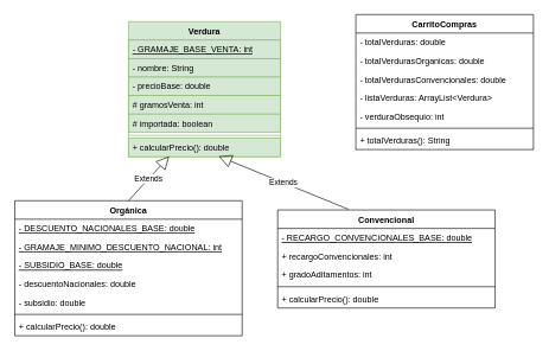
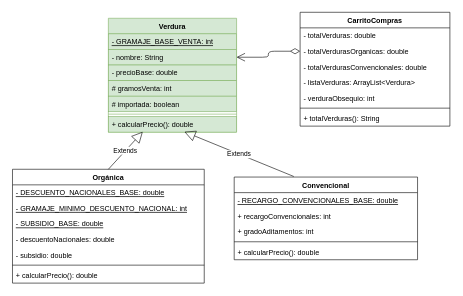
  <mxCell id="0" />
  <mxCell id="1" parent="0" />
  <mxCell id="2" value="Verdura" style="swimlane;fontStyle=1;align=center;verticalAlign=top;childLayout=stackLayout;horizontal=1;startSize=26;horizontalStack=0;resizeParent=1;resizeParentMax=0;resizeLast=0;collapsible=1;marginBottom=0;fillColor=#d5e8d4;strokeColor=#82b366;" parent="1" vertex="1"><mxGeometry x="180" y="30" width="214" height="190" as="geometry" /></mxCell>
  <mxCell id="3" value="- GRAMAJE_BASE_VENTA: int" style="text;strokeColor=#82b366;fillColor=#d5e8d4;align=left;verticalAlign=top;spacingLeft=4;spacingRight=4;overflow=hidden;rotatable=0;points=[[0,0.5],[1,0.5]];portConstraint=eastwest;fontStyle=4" parent="2" vertex="1"><mxGeometry y="26" width="214" height="26" as="geometry" /></mxCell>
  <mxCell id="4" value="- nombre: String" style="text;strokeColor=#82b366;fillColor=#d5e8d4;align=left;verticalAlign=top;spacingLeft=4;spacingRight=4;overflow=hidden;rotatable=0;points=[[0,0.5],[1,0.5]];portConstraint=eastwest;" parent="2" vertex="1"><mxGeometry y="52" width="214" height="26" as="geometry" /></mxCell>
  <mxCell id="5" value="- precioBase: double" style="text;strokeColor=#82b366;fillColor=#d5e8d4;align=left;verticalAlign=top;spacingLeft=4;spacingRight=4;overflow=hidden;rotatable=0;points=[[0,0.5],[1,0.5]];portConstraint=eastwest;" parent="2" vertex="1"><mxGeometry y="78" width="214" height="26" as="geometry" /></mxCell>
  <mxCell id="6" value="# gramosVenta: int" style="text;strokeColor=#82b366;fillColor=#d5e8d4;align=left;verticalAlign=top;spacingLeft=4;spacingRight=4;overflow=hidden;rotatable=0;points=[[0,0.5],[1,0.5]];portConstraint=eastwest;" parent="2" vertex="1"><mxGeometry y="104" width="214" height="26" as="geometry" /></mxCell>
  <mxCell id="7" value="# importada: boolean" style="text;strokeColor=#82b366;fillColor=#d5e8d4;align=left;verticalAlign=top;spacingLeft=4;spacingRight=4;overflow=hidden;rotatable=0;points=[[0,0.5],[1,0.5]];portConstraint=eastwest;" parent="2" vertex="1"><mxGeometry y="130" width="214" height="26" as="geometry" /></mxCell>
  <mxCell id="8" value="" style="line;strokeWidth=1;fillColor=#d5e8d4;align=left;verticalAlign=middle;spacingTop=-1;spacingLeft=3;spacingRight=3;rotatable=0;labelPosition=right;points=[];portConstraint=eastwest;strokeColor=#82b366;" parent="2" vertex="1"><mxGeometry y="156" width="214" height="8" as="geometry" /></mxCell>
  <mxCell id="9" value="+ calcularPrecio(): double" style="text;strokeColor=#82b366;fillColor=#d5e8d4;align=left;verticalAlign=top;spacingLeft=4;spacingRight=4;overflow=hidden;rotatable=0;points=[[0,0.5],[1,0.5]];portConstraint=eastwest;" parent="2" vertex="1"><mxGeometry y="164" width="214" height="26" as="geometry" /></mxCell>
  <mxCell id="10" value="Orgánica" style="swimlane;fontStyle=1;align=center;verticalAlign=top;childLayout=stackLayout;horizontal=1;startSize=26;horizontalStack=0;resizeParent=1;resizeParentMax=0;resizeLast=0;collapsible=1;marginBottom=0;" parent="1" vertex="1"><mxGeometry x="20" y="282" width="320" height="190" as="geometry" /></mxCell>
  <mxCell id="11" value="- DESCUENTO_NACIONALES_BASE: double" style="text;strokeColor=none;fillColor=none;align=left;verticalAlign=top;spacingLeft=4;spacingRight=4;overflow=hidden;rotatable=0;points=[[0,0.5],[1,0.5]];portConstraint=eastwest;fontStyle=4" parent="10" vertex="1"><mxGeometry y="26" width="320" height="26" as="geometry" /></mxCell>
  <mxCell id="12" value="- GRAMAJE_MINIMO_DESCUENTO_NACIONAL: int" style="text;strokeColor=none;fillColor=none;align=left;verticalAlign=top;spacingLeft=4;spacingRight=4;overflow=hidden;rotatable=0;points=[[0,0.5],[1,0.5]];portConstraint=eastwest;fontStyle=4" parent="10" vertex="1"><mxGeometry y="52" width="320" height="26" as="geometry" /></mxCell>
  <mxCell id="13" value="- SUBSIDIO_BASE: double" style="text;strokeColor=none;fillColor=none;align=left;verticalAlign=top;spacingLeft=4;spacingRight=4;overflow=hidden;rotatable=0;points=[[0,0.5],[1,0.5]];portConstraint=eastwest;fontStyle=4" parent="10" vertex="1"><mxGeometry y="78" width="320" height="26" as="geometry" /></mxCell>
  <mxCell id="14" value="- descuentoNacionales: double" style="text;strokeColor=none;fillColor=none;align=left;verticalAlign=top;spacingLeft=4;spacingRight=4;overflow=hidden;rotatable=0;points=[[0,0.5],[1,0.5]];portConstraint=eastwest;" parent="10" vertex="1"><mxGeometry y="104" width="320" height="26" as="geometry" /></mxCell>
  <mxCell id="15" value="- subsidio: double" style="text;strokeColor=none;fillColor=none;align=left;verticalAlign=top;spacingLeft=4;spacingRight=4;overflow=hidden;rotatable=0;points=[[0,0.5],[1,0.5]];portConstraint=eastwest;" parent="10" vertex="1"><mxGeometry y="130" width="320" height="26" as="geometry" /></mxCell>
  <mxCell id="16" value="" style="line;strokeWidth=1;fillColor=none;align=left;verticalAlign=middle;spacingTop=-1;spacingLeft=3;spacingRight=3;rotatable=0;labelPosition=right;points=[];portConstraint=eastwest;" parent="10" vertex="1"><mxGeometry y="156" width="320" height="8" as="geometry" /></mxCell>
  <mxCell id="17" value="+ calcularPrecio(): double" style="text;strokeColor=none;fillColor=none;align=left;verticalAlign=top;spacingLeft=4;spacingRight=4;overflow=hidden;rotatable=0;points=[[0,0.5],[1,0.5]];portConstraint=eastwest;" parent="10" vertex="1"><mxGeometry y="164" width="320" height="26" as="geometry" /></mxCell>
  <mxCell id="18" value="Convencional" style="swimlane;fontStyle=1;align=center;verticalAlign=top;childLayout=stackLayout;horizontal=1;startSize=26;horizontalStack=0;resizeParent=1;resizeParentMax=0;resizeLast=0;collapsible=1;marginBottom=0;" parent="1" vertex="1"><mxGeometry x="390" y="295" width="306" height="138" as="geometry" /></mxCell>
  <mxCell id="19" value="- RECARGO_CONVENCIONALES_BASE: double" style="text;strokeColor=none;fillColor=none;align=left;verticalAlign=top;spacingLeft=4;spacingRight=4;overflow=hidden;rotatable=0;points=[[0,0.5],[1,0.5]];portConstraint=eastwest;fontStyle=4" parent="18" vertex="1"><mxGeometry y="26" width="306" height="26" as="geometry" /></mxCell>
  <mxCell id="20" value="+ recargoConvencionales: int" style="text;strokeColor=none;fillColor=none;align=left;verticalAlign=top;spacingLeft=4;spacingRight=4;overflow=hidden;rotatable=0;points=[[0,0.5],[1,0.5]];portConstraint=eastwest;" parent="18" vertex="1"><mxGeometry y="52" width="306" height="26" as="geometry" /></mxCell>
  <mxCell id="21" value="+ gradoAditamentos: int" style="text;strokeColor=none;fillColor=none;align=left;verticalAlign=top;spacingLeft=4;spacingRight=4;overflow=hidden;rotatable=0;points=[[0,0.5],[1,0.5]];portConstraint=eastwest;" parent="18" vertex="1"><mxGeometry y="78" width="306" height="26" as="geometry" /></mxCell>
  <mxCell id="22" value="" style="line;strokeWidth=1;fillColor=none;align=left;verticalAlign=middle;spacingTop=-1;spacingLeft=3;spacingRight=3;rotatable=0;labelPosition=right;points=[];portConstraint=eastwest;" parent="18" vertex="1"><mxGeometry y="104" width="306" height="8" as="geometry" /></mxCell>
  <mxCell id="23" value="+ calcularPrecio(): double" style="text;strokeColor=none;fillColor=none;align=left;verticalAlign=top;spacingLeft=4;spacingRight=4;overflow=hidden;rotatable=0;points=[[0,0.5],[1,0.5]];portConstraint=eastwest;" parent="18" vertex="1"><mxGeometry y="112" width="306" height="26" as="geometry" /></mxCell>
  <mxCell id="24" value="CarritoCompras" style="swimlane;fontStyle=1;align=center;verticalAlign=top;childLayout=stackLayout;horizontal=1;startSize=26;horizontalStack=0;resizeParent=1;resizeParentMax=0;resizeLast=0;collapsible=1;marginBottom=0;" parent="1" vertex="1"><mxGeometry x="500" y="20" width="250" height="190" as="geometry" /></mxCell>
  <mxCell id="25" value="- totalVerduras: double" style="text;strokeColor=none;fillColor=none;align=left;verticalAlign=top;spacingLeft=4;spacingRight=4;overflow=hidden;rotatable=0;points=[[0,0.5],[1,0.5]];portConstraint=eastwest;" parent="24" vertex="1"><mxGeometry y="26" width="250" height="26" as="geometry" /></mxCell>
  <mxCell id="26" value="- totalVerdurasOrganicas: double" style="text;strokeColor=none;fillColor=none;align=left;verticalAlign=top;spacingLeft=4;spacingRight=4;overflow=hidden;rotatable=0;points=[[0,0.5],[1,0.5]];portConstraint=eastwest;" parent="24" vertex="1"><mxGeometry y="52" width="250" height="26" as="geometry" /></mxCell>
  <mxCell id="27" value="- totalVerdurasConvencionales: double" style="text;strokeColor=none;fillColor=none;align=left;verticalAlign=top;spacingLeft=4;spacingRight=4;overflow=hidden;rotatable=0;points=[[0,0.5],[1,0.5]];portConstraint=eastwest;" parent="24" vertex="1"><mxGeometry y="78" width="250" height="26" as="geometry" /></mxCell>
  <mxCell id="28" value="- listaVerduras: ArrayList&lt;Verdura&gt;" style="text;strokeColor=none;fillColor=none;align=left;verticalAlign=top;spacingLeft=4;spacingRight=4;overflow=hidden;rotatable=0;points=[[0,0.5],[1,0.5]];portConstraint=eastwest;" parent="24" vertex="1"><mxGeometry y="104" width="250" height="26" as="geometry" /></mxCell>
  <mxCell id="29" value="- verduraObsequio: int" style="text;strokeColor=none;fillColor=none;align=left;verticalAlign=top;spacingLeft=4;spacingRight=4;overflow=hidden;rotatable=0;points=[[0,0.5],[1,0.5]];portConstraint=eastwest;" parent="24" vertex="1"><mxGeometry y="130" width="250" height="26" as="geometry" /></mxCell>
  <mxCell id="30" value="" style="line;strokeWidth=1;fillColor=none;align=left;verticalAlign=middle;spacingTop=-1;spacingLeft=3;spacingRight=3;rotatable=0;labelPosition=right;points=[];portConstraint=eastwest;" parent="24" vertex="1"><mxGeometry y="156" width="250" height="8" as="geometry" /></mxCell>
  <mxCell id="31" value="+ totalVerduras(): String" style="text;strokeColor=none;fillColor=none;align=left;verticalAlign=top;spacingLeft=4;spacingRight=4;overflow=hidden;rotatable=0;points=[[0,0.5],[1,0.5]];portConstraint=eastwest;" parent="24" vertex="1"><mxGeometry y="164" width="250" height="26" as="geometry" /></mxCell>
+ <mxCell id="32" value="" style="endArrow=open;html=1;endSize=12;startArrow=diamondThin;startSize=14;startFill=0;edgeStyle=orthogonalEdgeStyle;align=left;verticalAlign=bottom;exitX=0;exitY=0.5;exitDx=0;exitDy=0;entryX=1;entryY=0.5;entryDx=0;entryDy=0;" parent="1" source="26" target="4" edge="1"><mxGeometry x="-0.692" y="-9" relative="1" as="geometry"><mxPoint x="270" y="110" as="sourcePoint" /><mxPoint x="430" y="110" as="targetPoint" /><mxPoint as="offset" /></mxGeometry></mxCell>
  <mxCell id="33" value="Extends" style="endArrow=block;endSize=16;endFill=0;html=1;entryX=0.268;entryY=0.978;entryDx=0;entryDy=0;entryPerimeter=0;exitX=0.5;exitY=0;exitDx=0;exitDy=0;" parent="1" source="10" target="9" edge="1"><mxGeometry width="160" relative="1" as="geometry"><mxPoint x="150" y="260" as="sourcePoint" /><mxPoint x="310" y="260" as="targetPoint" /></mxGeometry></mxCell>
  <mxCell id="34" value="Extends" style="endArrow=block;endSize=16;endFill=0;html=1;entryX=0.593;entryY=0.978;entryDx=0;entryDy=0;entryPerimeter=0;exitX=0.325;exitY=-0.007;exitDx=0;exitDy=0;exitPerimeter=0;" parent="1" source="18" target="9" edge="1"><mxGeometry width="160" relative="1" as="geometry"><mxPoint x="230" y="304.57" as="sourcePoint" /><mxPoint x="292.88" y="259.998" as="targetPoint" /></mxGeometry></mxCell>
